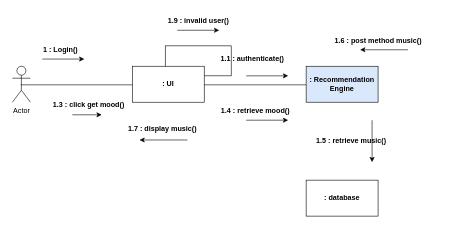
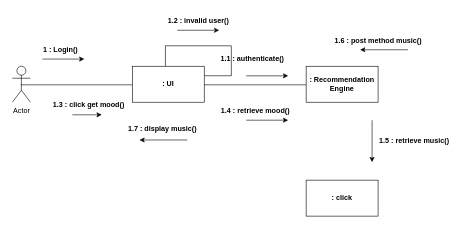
  <mxCell id="0" />
  <mxCell id="1" parent="0" />
  <mxCell id="2" value="" style="html=1;whiteSpace=transparent;" vertex="1" parent="1"><mxGeometry x="275" y="76" width="110" height="50" as="geometry" /></mxCell>
  <mxCell id="3" value="Actor" style="shape=umlActor;verticalLabelPosition=bottom;verticalAlign=top;html=1;outlineConnect=0;" vertex="1" parent="1"><mxGeometry x="20" y="110" width="30" height="60" as="geometry" /></mxCell>
  <mxCell id="4" value="" style="endArrow=none;html=1;rounded=0;" edge="1" parent="1"><mxGeometry width="50" height="50" relative="1" as="geometry"><mxPoint x="34" y="141" as="sourcePoint" /><mxPoint x="223.5" y="141" as="targetPoint" /></mxGeometry></mxCell>
  <mxCell id="5" value="" style="endArrow=none;html=1;rounded=0;" edge="1" parent="1"><mxGeometry width="50" height="50" relative="1" as="geometry"><mxPoint x="321" y="141" as="sourcePoint" /><mxPoint x="510.5" y="141" as="targetPoint" /></mxGeometry></mxCell>
- <mxCell id="6" value="&lt;b&gt;: Recommendation&lt;br&gt;Engine&lt;/b&gt;" style="rounded=0;whiteSpace=wrap;html=1;fillColor=#dae8fc;" vertex="1" parent="1"><mxGeometry x="510" y="110" width="120" height="60" as="geometry" /></mxCell>
- <mxCell id="7" value="&lt;b&gt;: database&lt;/b&gt;" style="rounded=0;whiteSpace=wrap;html=1;" vertex="1" parent="1"><mxGeometry x="510" y="300" width="120" height="60" as="geometry" /></mxCell>
+ <mxCell id="6" value="&lt;b&gt;: Recommendation&lt;br&gt;Engine&lt;/b&gt;" style="rounded=0;whiteSpace=wrap;html=1;" vertex="1" parent="1"><mxGeometry x="510" y="110" width="120" height="60" as="geometry" /></mxCell>
+ <mxCell id="7" value="&lt;b&gt;: click&lt;/b&gt;" style="rounded=0;whiteSpace=wrap;html=1;" vertex="1" parent="1"><mxGeometry x="510" y="300" width="120" height="60" as="geometry" /></mxCell>
  <mxCell id="8" value="&lt;b&gt;: UI&lt;/b&gt;" style="rounded=0;whiteSpace=wrap;html=1;" vertex="1" parent="1"><mxGeometry x="220" y="110" width="120" height="60" as="geometry" /></mxCell>
  <mxCell id="9" value="&lt;b&gt;1 : Login()&lt;/b&gt;" style="text;html=1;align=center;verticalAlign=middle;resizable=0;points=[];autosize=1;strokeColor=none;fillColor=none;" vertex="1" parent="1"><mxGeometry x="60" y="68" width="80" height="30" as="geometry" /></mxCell>
  <mxCell id="10" value="" style="endArrow=classic;html=1;rounded=0;" edge="1" parent="1"><mxGeometry width="50" height="50" relative="1" as="geometry"><mxPoint x="70" y="98" as="sourcePoint" /><mxPoint x="140" y="98" as="targetPoint" /></mxGeometry></mxCell>
- <mxCell id="11" value="&lt;b&gt;1.9 : invalid user()&lt;/b&gt;" style="text;html=1;align=center;verticalAlign=middle;resizable=0;points=[];autosize=1;strokeColor=none;fillColor=none;" vertex="1" parent="1"><mxGeometry x="265" y="20" width="130" height="30" as="geometry" /></mxCell>
+ <mxCell id="11" value="&lt;b&gt;1.2 : invalid user()&lt;/b&gt;" style="text;html=1;align=center;verticalAlign=middle;resizable=0;points=[];autosize=1;strokeColor=none;fillColor=none;" vertex="1" parent="1"><mxGeometry x="265" y="20" width="130" height="30" as="geometry" /></mxCell>
  <mxCell id="12" value="" style="endArrow=classic;html=1;rounded=0;" edge="1" parent="1"><mxGeometry width="50" height="50" relative="1" as="geometry"><mxPoint x="295" y="50" as="sourcePoint" /><mxPoint x="365" y="50" as="targetPoint" /></mxGeometry></mxCell>
  <mxCell id="13" value="&lt;b&gt;1.1 : authenticate()&lt;/b&gt;" style="text;html=1;align=center;verticalAlign=middle;resizable=0;points=[];autosize=1;strokeColor=none;fillColor=none;" vertex="1" parent="1"><mxGeometry x="355" y="82" width="130" height="30" as="geometry" /></mxCell>
  <mxCell id="14" value="&lt;b&gt;1.4 : retrieve&amp;nbsp;mood()&lt;/b&gt;" style="text;html=1;align=center;verticalAlign=middle;resizable=0;points=[];autosize=1;strokeColor=none;fillColor=none;" vertex="1" parent="1"><mxGeometry x="355" y="170" width="140" height="30" as="geometry" /></mxCell>
- <mxCell id="15" value="&lt;b&gt;1.5 : retrieve&amp;nbsp;music()&lt;/b&gt;" style="text;html=1;align=center;verticalAlign=middle;resizable=0;points=[];autosize=1;strokeColor=none;fillColor=none;" vertex="1" parent="1"><mxGeometry x="515" y="220" width="140" height="30" as="geometry" /></mxCell>
+ <mxCell id="15" value="&lt;b&gt;1.5 : retrieve&amp;nbsp;music()&lt;/b&gt;" style="text;html=1;align=center;verticalAlign=middle;resizable=0;points=[];autosize=1;strokeColor=none;fillColor=none;" vertex="1" parent="1"><mxGeometry x="620" y="220" width="140" height="30" as="geometry" /></mxCell>
  <mxCell id="16" value="&lt;b&gt;1.3 : click get mood()&lt;/b&gt;" style="text;html=1;align=center;verticalAlign=middle;resizable=0;points=[];autosize=1;strokeColor=none;fillColor=none;" vertex="1" parent="1"><mxGeometry x="77" y="160" width="140" height="30" as="geometry" /></mxCell>
  <mxCell id="17" value="" style="endArrow=classic;html=1;rounded=0;" edge="1" parent="1"><mxGeometry width="50" height="50" relative="1" as="geometry"><mxPoint x="410" y="126" as="sourcePoint" /><mxPoint x="480" y="126" as="targetPoint" /></mxGeometry></mxCell>
  <mxCell id="18" value="" style="endArrow=classic;html=1;rounded=0;" edge="1" parent="1"><mxGeometry width="50" height="50" relative="1" as="geometry"><mxPoint x="410" y="200" as="sourcePoint" /><mxPoint x="480" y="200" as="targetPoint" /></mxGeometry></mxCell>
  <mxCell id="19" value="" style="endArrow=classic;html=1;rounded=0;" edge="1" parent="1"><mxGeometry width="50" height="50" relative="1" as="geometry"><mxPoint x="120" y="191" as="sourcePoint" /><mxPoint x="169" y="191" as="targetPoint" /></mxGeometry></mxCell>
  <mxCell id="20" value="" style="endArrow=classic;html=1;rounded=0;" edge="1" parent="1"><mxGeometry width="50" height="50" relative="1" as="geometry"><mxPoint x="620" y="200" as="sourcePoint" /><mxPoint x="620" y="270" as="targetPoint" /></mxGeometry></mxCell>
  <mxCell id="21" value="&lt;b&gt;1.6 : post method music()&lt;/b&gt;" style="text;html=1;align=center;verticalAlign=middle;resizable=0;points=[];autosize=1;strokeColor=none;fillColor=none;" vertex="1" parent="1"><mxGeometry x="545" y="52" width="170" height="30" as="geometry" /></mxCell>
  <mxCell id="22" value="&lt;b&gt;1.7 : display music()&lt;/b&gt;" style="text;html=1;align=center;verticalAlign=middle;resizable=0;points=[];autosize=1;strokeColor=none;fillColor=none;" vertex="1" parent="1"><mxGeometry x="200" y="200" width="140" height="30" as="geometry" /></mxCell>
  <mxCell id="23" value="" style="endArrow=classic;html=1;rounded=0;" edge="1" parent="1"><mxGeometry width="50" height="50" relative="1" as="geometry"><mxPoint x="312" y="233" as="sourcePoint" /><mxPoint x="232" y="233" as="targetPoint" /></mxGeometry></mxCell>
  <mxCell id="24" value="" style="endArrow=classic;html=1;rounded=0;" edge="1" parent="1"><mxGeometry width="50" height="50" relative="1" as="geometry"><mxPoint x="680" y="82.5" as="sourcePoint" /><mxPoint x="600" y="82.5" as="targetPoint" /></mxGeometry></mxCell>
